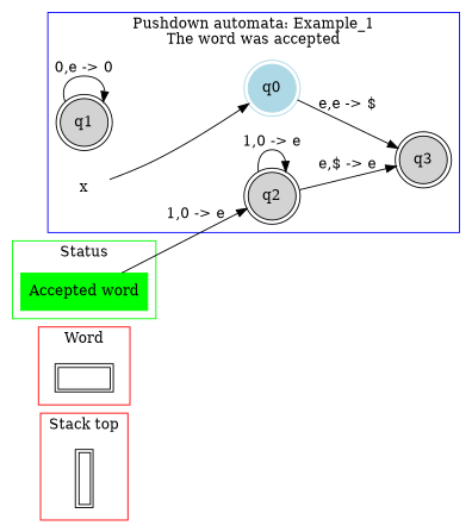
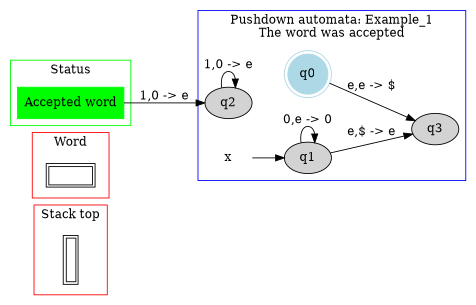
  digraph {
    rankdir=LR
    node [style=filled]
    n1 [label=<<TABLE> <TR> <TD width="10" height="50"> </TD> </TR> </TABLE>> shape=plaintext style=""]
    n2 [label=<<TABLE> <TR> <TD width="50" height="10"> </TD></TR> </TABLE>> shape=plaintext style=""]
    q0 [color=lightblue shape=doublecircle]
-   q1 [shape=doublecircle]
-   q2 [shape=doublecircle]
-   q3 [shape=doublecircle]
+   q1
+   q2
+   q3 [shape=ellipse]
    x [color=white]
    n8 [color=green label="Accepted word" shape=rect]
    subgraph cluster_1 {
      color=red
      label="Stack top"
      n1
    }
    subgraph cluster_2 {
      color=red
      label=Word
      n2
    }
    subgraph cluster_3 {
      color=blue
      label="Pushdown automata: Example_1\nThe word was accepted"
      q0
      q1
      q2
      q3
      x
    }
    subgraph cluster_4 {
      color=green
      label=Status
      n8
    }
    q0 -> q3 [label="e,e -> $"]
    q1 -> q1 [label="0,e -> 0"]
    q2 -> q2 [label="1,0 -> e"]
-   q2 -> q3 [label="e,$ -> e"]
-   x -> q0
+   q1 -> q3 [label="e,$ -> e"]
+   x -> q1
    n8 -> q2 [label="1,0 -> e"]
  }
